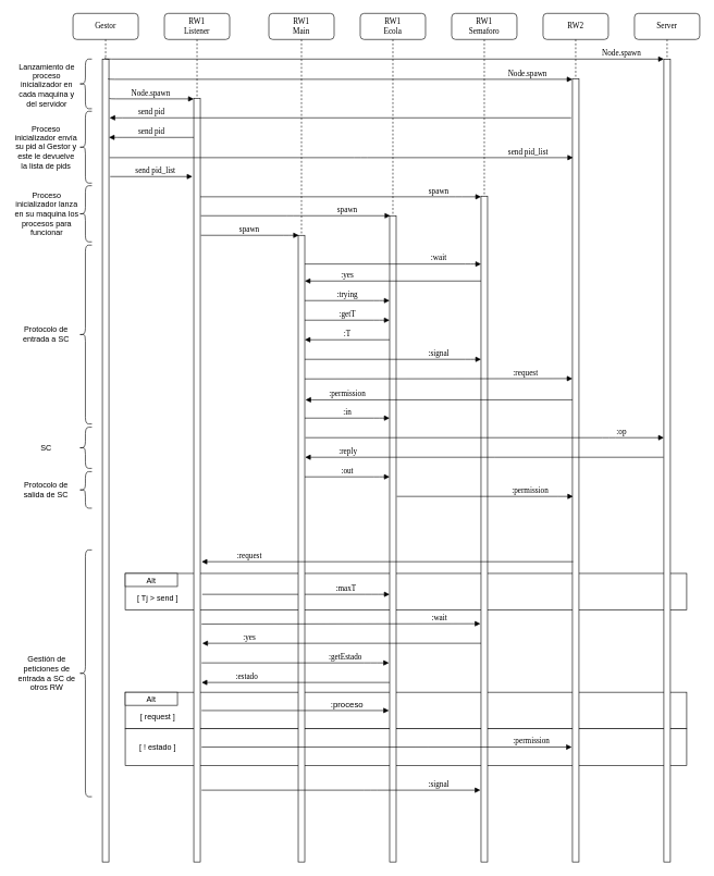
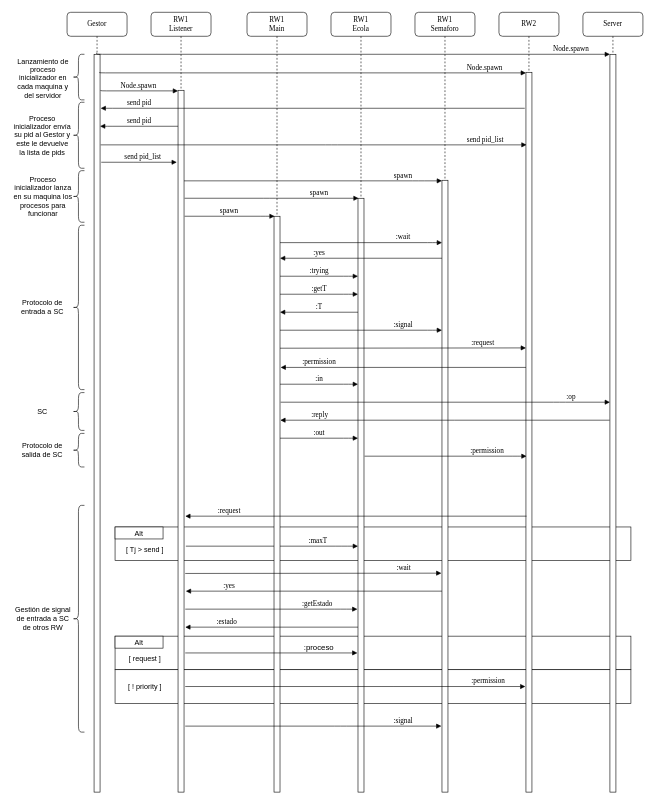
  <mxCell id="0" />
  <mxCell id="1" parent="0" />
  <mxCell id="2" value="" style="rounded=0;whiteSpace=wrap;html=1;" parent="1" vertex="1"><mxGeometry x="191" y="1060" width="860" height="56" as="geometry" /></mxCell>
  <mxCell id="3" value="" style="rounded=0;whiteSpace=wrap;html=1;" parent="1" vertex="1"><mxGeometry x="191" y="1060" width="80" height="20" as="geometry" /></mxCell>
  <mxCell id="4" value="" style="rounded=0;whiteSpace=wrap;html=1;" parent="1" vertex="1"><mxGeometry x="191" y="1116" width="860" height="56" as="geometry" /></mxCell>
  <mxCell id="5" value="Alt" style="text;html=1;strokeColor=none;fillColor=none;align=center;verticalAlign=middle;whiteSpace=wrap;rounded=0;" parent="1" vertex="1"><mxGeometry x="211" y="1061" width="40" height="19" as="geometry" /></mxCell>
  <mxCell id="6" value="[ request ]" style="text;html=1;strokeColor=none;fillColor=none;align=center;verticalAlign=middle;whiteSpace=wrap;rounded=0;" parent="1" vertex="1"><mxGeometry x="201" y="1088" width="80" height="20" as="geometry" /></mxCell>
- <mxCell id="7" value="[ ! estado ]" style="text;html=1;strokeColor=none;fillColor=none;align=center;verticalAlign=middle;whiteSpace=wrap;rounded=0;" parent="1" vertex="1"><mxGeometry x="201" y="1134" width="80" height="20" as="geometry" /></mxCell>
+ <mxCell id="7" value="[ ! priority ]" style="text;html=1;strokeColor=none;fillColor=none;align=center;verticalAlign=middle;whiteSpace=wrap;rounded=0;" parent="1" vertex="1"><mxGeometry x="201" y="1134" width="80" height="20" as="geometry" /></mxCell>
  <mxCell id="8" value="" style="rounded=0;whiteSpace=wrap;html=1;" parent="1" vertex="1"><mxGeometry x="191" y="878" width="860" height="56" as="geometry" /></mxCell>
  <mxCell id="9" value=":maxT" style="html=1;verticalAlign=bottom;endArrow=block;labelBackgroundColor=none;fontFamily=Verdana;fontSize=12;edgeStyle=elbowEdgeStyle;elbow=vertical;" parent="1" edge="1"><mxGeometry x="0.896" y="-52" relative="1" as="geometry"><mxPoint x="309" y="910" as="sourcePoint" /><mxPoint x="596" y="910" as="targetPoint" /><Array as="points"><mxPoint x="568" y="910" /><mxPoint x="588" y="899" /></Array><mxPoint x="-52" y="-52" as="offset" /></mxGeometry></mxCell>
  <mxCell id="10" value="RW1&lt;br&gt;Listener" style="shape=umlLifeline;perimeter=lifelinePerimeter;whiteSpace=wrap;html=1;container=1;collapsible=0;recursiveResize=0;outlineConnect=0;rounded=1;shadow=0;comic=0;labelBackgroundColor=none;strokeWidth=1;fontFamily=Verdana;fontSize=12;align=center;" parent="1" vertex="1"><mxGeometry x="251" y="20" width="100" height="1300" as="geometry" /></mxCell>
  <mxCell id="11" value="" style="html=1;points=[];perimeter=orthogonalPerimeter;rounded=0;shadow=0;comic=0;labelBackgroundColor=none;strokeWidth=1;fontFamily=Verdana;fontSize=12;align=center;" parent="10" vertex="1"><mxGeometry x="45" y="130" width="10" height="1170" as="geometry" /></mxCell>
  <mxCell id="12" value="RW1&lt;br&gt;Main" style="shape=umlLifeline;perimeter=lifelinePerimeter;whiteSpace=wrap;html=1;container=1;collapsible=0;recursiveResize=0;outlineConnect=0;rounded=1;shadow=0;comic=0;labelBackgroundColor=none;strokeWidth=1;fontFamily=Verdana;fontSize=12;align=center;" parent="1" vertex="1"><mxGeometry x="411" y="20" width="100" height="1300" as="geometry" /></mxCell>
  <mxCell id="13" value="" style="html=1;points=[];perimeter=orthogonalPerimeter;rounded=0;shadow=0;comic=0;labelBackgroundColor=none;strokeWidth=1;fontFamily=Verdana;fontSize=12;align=center;" parent="12" vertex="1"><mxGeometry x="45" y="340" width="10" height="960" as="geometry" /></mxCell>
  <mxCell id="14" value="RW1&lt;br&gt;Ecola" style="shape=umlLifeline;perimeter=lifelinePerimeter;whiteSpace=wrap;html=1;container=1;collapsible=0;recursiveResize=0;outlineConnect=0;rounded=1;shadow=0;comic=0;labelBackgroundColor=none;strokeWidth=1;fontFamily=Verdana;fontSize=12;align=center;" parent="1" vertex="1"><mxGeometry x="551" y="20" width="100" height="810" as="geometry" /></mxCell>
  <mxCell id="15" value="RW1&lt;br&gt;Semaforo" style="shape=umlLifeline;perimeter=lifelinePerimeter;whiteSpace=wrap;html=1;container=1;collapsible=0;recursiveResize=0;outlineConnect=0;rounded=1;shadow=0;comic=0;labelBackgroundColor=none;strokeWidth=1;fontFamily=Verdana;fontSize=12;align=center;" parent="1" vertex="1"><mxGeometry x="691" y="20" width="100" height="1300" as="geometry" /></mxCell>
  <mxCell id="16" value="" style="html=1;points=[];perimeter=orthogonalPerimeter;rounded=0;shadow=0;comic=0;labelBackgroundColor=none;strokeWidth=1;fontFamily=Verdana;fontSize=12;align=center;" parent="15" vertex="1"><mxGeometry x="45" y="280" width="10" height="1020" as="geometry" /></mxCell>
  <mxCell id="17" value="RW2" style="shape=umlLifeline;perimeter=lifelinePerimeter;whiteSpace=wrap;html=1;container=1;collapsible=0;recursiveResize=0;outlineConnect=0;rounded=1;shadow=0;comic=0;labelBackgroundColor=none;strokeWidth=1;fontFamily=Verdana;fontSize=12;align=center;" parent="1" vertex="1"><mxGeometry x="831" y="20" width="100" height="1300" as="geometry" /></mxCell>
  <mxCell id="18" value="" style="html=1;points=[];perimeter=orthogonalPerimeter;rounded=0;shadow=0;comic=0;labelBackgroundColor=none;strokeWidth=1;fontFamily=Verdana;fontSize=12;align=center;" parent="17" vertex="1"><mxGeometry x="45" y="100" width="10" height="1200" as="geometry" /></mxCell>
  <mxCell id="19" value="Server" style="shape=umlLifeline;perimeter=lifelinePerimeter;whiteSpace=wrap;html=1;container=1;collapsible=0;recursiveResize=0;outlineConnect=0;rounded=1;shadow=0;comic=0;labelBackgroundColor=none;strokeWidth=1;fontFamily=Verdana;fontSize=12;align=center;" parent="1" vertex="1"><mxGeometry x="971" y="20" width="100" height="1300" as="geometry" /></mxCell>
  <mxCell id="20" value="" style="html=1;points=[];perimeter=orthogonalPerimeter;rounded=0;shadow=0;comic=0;labelBackgroundColor=none;strokeWidth=1;fontFamily=Verdana;fontSize=12;align=center;" parent="19" vertex="1"><mxGeometry x="45" y="70" width="10" height="1230" as="geometry" /></mxCell>
  <mxCell id="21" value="Gestor" style="shape=umlLifeline;perimeter=lifelinePerimeter;whiteSpace=wrap;html=1;container=1;collapsible=0;recursiveResize=0;outlineConnect=0;rounded=1;shadow=0;comic=0;labelBackgroundColor=none;strokeWidth=1;fontFamily=Verdana;fontSize=12;align=center;" parent="1" vertex="1"><mxGeometry x="111" y="20" width="100" height="1300" as="geometry" /></mxCell>
  <mxCell id="22" value="" style="html=1;points=[];perimeter=orthogonalPerimeter;rounded=0;shadow=0;comic=0;labelBackgroundColor=none;strokeWidth=1;fontFamily=Verdana;fontSize=12;align=center;" parent="21" vertex="1"><mxGeometry x="45" y="70" width="10" height="1230" as="geometry" /></mxCell>
  <mxCell id="23" value="[ Tj &amp;gt; send ]" style="text;html=1;strokeColor=none;fillColor=none;align=center;verticalAlign=middle;whiteSpace=wrap;rounded=0;" parent="21" vertex="1"><mxGeometry x="90" y="887" width="80" height="20" as="geometry" /></mxCell>
  <mxCell id="24" value="Node.spawn" style="html=1;verticalAlign=bottom;endArrow=block;labelBackgroundColor=none;fontFamily=Verdana;fontSize=12;edgeStyle=elbowEdgeStyle;elbow=vertical;exitX=0.4;exitY=-0.002;exitDx=0;exitDy=0;exitPerimeter=0;" parent="1" source="22" target="20" edge="1"><mxGeometry x="0.848" relative="1" as="geometry"><mxPoint x="231" y="130" as="sourcePoint" /><mxPoint x="981" y="120" as="targetPoint" /><Array as="points"><mxPoint x="551" y="90" /><mxPoint x="571" y="79" /></Array><mxPoint as="offset" /></mxGeometry></mxCell>
  <mxCell id="25" value="Node.spawn" style="html=1;verticalAlign=bottom;endArrow=block;labelBackgroundColor=none;fontFamily=Verdana;fontSize=12;edgeStyle=elbowEdgeStyle;elbow=vertical;exitX=0.4;exitY=-0.002;exitDx=0;exitDy=0;exitPerimeter=0;" parent="1" edge="1"><mxGeometry x="0.805" relative="1" as="geometry"><mxPoint x="165" y="120" as="sourcePoint" /><mxPoint x="876" y="121" as="targetPoint" /><Array as="points"><mxPoint x="556" y="121" /><mxPoint x="576" y="110" /></Array><mxPoint as="offset" /></mxGeometry></mxCell>
  <mxCell id="26" value="Node.spawn" style="html=1;verticalAlign=bottom;endArrow=block;labelBackgroundColor=none;fontFamily=Verdana;fontSize=12;edgeStyle=elbowEdgeStyle;elbow=vertical;exitX=0.4;exitY=-0.002;exitDx=0;exitDy=0;exitPerimeter=0;" parent="1" edge="1"><mxGeometry x="-0.022" relative="1" as="geometry"><mxPoint x="167" y="150" as="sourcePoint" /><mxPoint x="296" y="151" as="targetPoint" /><Array as="points"><mxPoint x="556" y="151" /><mxPoint x="576" y="140" /></Array><mxPoint as="offset" /></mxGeometry></mxCell>
  <mxCell id="27" value="send pid" style="html=1;verticalAlign=bottom;endArrow=block;labelBackgroundColor=none;fontFamily=Verdana;fontSize=12;edgeStyle=elbowEdgeStyle;elbow=vertical;" parent="1" edge="1"><mxGeometry x="0.972" y="-54" relative="1" as="geometry"><mxPoint x="874" y="180" as="sourcePoint" /><mxPoint x="167" y="180" as="targetPoint" /><Array as="points"><mxPoint x="177" y="180" /><mxPoint x="548" y="171" /><mxPoint x="568" y="160" /></Array><mxPoint x="54" y="54" as="offset" /></mxGeometry></mxCell>
  <mxCell id="28" value="send pid" style="html=1;verticalAlign=bottom;endArrow=block;labelBackgroundColor=none;fontFamily=Verdana;fontSize=12;edgeStyle=elbowEdgeStyle;elbow=vertical;" parent="1" edge="1"><mxGeometry x="0.846" y="-55" relative="1" as="geometry"><mxPoint x="296" y="210" as="sourcePoint" /><mxPoint x="166" y="210" as="targetPoint" /><Array as="points"><mxPoint x="176" y="210" /><mxPoint x="547" y="201" /><mxPoint x="567" y="190" /></Array><mxPoint x="55" y="55" as="offset" /></mxGeometry></mxCell>
  <mxCell id="29" value="send pid_list" style="html=1;verticalAlign=bottom;endArrow=block;labelBackgroundColor=none;fontFamily=Verdana;fontSize=12;edgeStyle=elbowEdgeStyle;elbow=vertical;" parent="1" edge="1"><mxGeometry x="0.805" relative="1" as="geometry"><mxPoint x="167" y="241" as="sourcePoint" /><mxPoint x="877" y="241" as="targetPoint" /><Array as="points"><mxPoint x="552" y="241" /><mxPoint x="572" y="230" /></Array><mxPoint as="offset" /></mxGeometry></mxCell>
  <mxCell id="30" value="send pid_list" style="html=1;verticalAlign=bottom;endArrow=block;labelBackgroundColor=none;fontFamily=Verdana;fontSize=12;edgeStyle=elbowEdgeStyle;elbow=vertical;" parent="1" edge="1"><mxGeometry x="0.1" relative="1" as="geometry"><mxPoint x="168" y="270" as="sourcePoint" /><mxPoint x="294" y="270" as="targetPoint" /><Array as="points"><mxPoint x="231" y="270" /></Array><mxPoint as="offset" /></mxGeometry></mxCell>
  <mxCell id="31" value="" style="shape=curlyBracket;whiteSpace=wrap;html=1;rounded=1;" parent="1" vertex="1"><mxGeometry x="120" y="90" width="20" height="76" as="geometry" /></mxCell>
  <mxCell id="32" value="" style="shape=curlyBracket;whiteSpace=wrap;html=1;rounded=1;" parent="1" vertex="1"><mxGeometry x="120" y="170" width="20" height="110" as="geometry" /></mxCell>
  <mxCell id="33" value="spawn" style="html=1;verticalAlign=bottom;endArrow=block;labelBackgroundColor=none;fontFamily=Verdana;fontSize=12;edgeStyle=elbowEdgeStyle;elbow=vertical;entryX=0.5;entryY=0.484;entryDx=0;entryDy=0;entryPerimeter=0;" parent="1" edge="1"><mxGeometry x="0.819" y="-26" relative="1" as="geometry"><mxPoint x="306" y="301" as="sourcePoint" /><mxPoint x="736" y="301" as="targetPoint" /><Array as="points"><mxPoint x="697" y="301" /><mxPoint x="717" y="290" /></Array><mxPoint x="-26" y="-26" as="offset" /></mxGeometry></mxCell>
  <mxCell id="34" value="spawn" style="html=1;verticalAlign=bottom;endArrow=block;labelBackgroundColor=none;fontFamily=Verdana;fontSize=12;edgeStyle=elbowEdgeStyle;elbow=vertical;entryX=0.5;entryY=0.534;entryDx=0;entryDy=0;entryPerimeter=0;" parent="1" edge="1"><mxGeometry x="0.545" relative="1" as="geometry"><mxPoint x="307" y="330" as="sourcePoint" /><mxPoint x="597" y="330" as="targetPoint" /><Array as="points"><mxPoint x="448" y="330" /><mxPoint x="468" y="319" /></Array><mxPoint as="offset" /></mxGeometry></mxCell>
  <mxCell id="35" value="" style="html=1;points=[];perimeter=orthogonalPerimeter;rounded=0;shadow=0;comic=0;labelBackgroundColor=none;strokeWidth=1;fontFamily=Verdana;fontSize=12;align=center;" parent="1" vertex="1"><mxGeometry x="596" y="330" width="10" height="990" as="geometry" /></mxCell>
  <mxCell id="36" value="spawn" style="html=1;verticalAlign=bottom;endArrow=block;labelBackgroundColor=none;fontFamily=Verdana;fontSize=12;edgeStyle=elbowEdgeStyle;elbow=vertical;" parent="1" edge="1"><mxGeometry x="0.813" y="-62" relative="1" as="geometry"><mxPoint x="307" y="360" as="sourcePoint" /><mxPoint x="457" y="360" as="targetPoint" /><Array as="points"><mxPoint x="443" y="360" /><mxPoint x="463" y="349" /></Array><mxPoint x="-62" y="-62" as="offset" /></mxGeometry></mxCell>
  <mxCell id="37" value="" style="shape=curlyBracket;whiteSpace=wrap;html=1;rounded=1;" parent="1" vertex="1"><mxGeometry x="120" y="284" width="20" height="86" as="geometry" /></mxCell>
  <mxCell id="38" value="Lanzamiento de proceso inicializador en cada maquina y del servidor" style="text;html=1;strokeColor=none;fillColor=none;align=center;verticalAlign=middle;whiteSpace=wrap;rounded=0;" parent="1" vertex="1"><mxGeometry x="21" y="94" width="100" height="72" as="geometry" /></mxCell>
  <mxCell id="39" value="Proceso inicializador envía su pid al Gestor y este le devuelve la lista de pids" style="text;html=1;strokeColor=none;fillColor=none;align=center;verticalAlign=middle;whiteSpace=wrap;rounded=0;" parent="1" vertex="1"><mxGeometry x="20" y="189" width="100" height="72" as="geometry" /></mxCell>
  <mxCell id="40" value="Proceso inicializador lanza en su maquina los procesos para funcionar" style="text;html=1;strokeColor=none;fillColor=none;align=center;verticalAlign=middle;whiteSpace=wrap;rounded=0;" parent="1" vertex="1"><mxGeometry x="21" y="291" width="100" height="72" as="geometry" /></mxCell>
  <mxCell id="41" value=":wait" style="html=1;verticalAlign=bottom;endArrow=block;labelBackgroundColor=none;fontFamily=Verdana;fontSize=12;edgeStyle=elbowEdgeStyle;elbow=vertical;" parent="1" edge="1"><mxGeometry x="0.896" y="-51" relative="1" as="geometry"><mxPoint x="466" y="404" as="sourcePoint" /><mxPoint x="736" y="404" as="targetPoint" /><Array as="points"><mxPoint x="722" y="404" /><mxPoint x="742" y="393" /></Array><mxPoint x="-51" y="-51" as="offset" /></mxGeometry></mxCell>
  <mxCell id="42" value=":trying" style="html=1;verticalAlign=bottom;endArrow=block;labelBackgroundColor=none;fontFamily=Verdana;fontSize=12;edgeStyle=elbowEdgeStyle;elbow=vertical;" parent="1" edge="1"><mxGeometry x="0.785" y="-51" relative="1" as="geometry"><mxPoint x="466" y="460" as="sourcePoint" /><mxPoint x="596" y="460" as="targetPoint" /><Array as="points"><mxPoint x="582" y="460" /><mxPoint x="602" y="449" /></Array><mxPoint x="-51" y="-51" as="offset" /></mxGeometry></mxCell>
  <mxCell id="43" value=":yes" style="html=1;verticalAlign=bottom;endArrow=block;labelBackgroundColor=none;fontFamily=Verdana;fontSize=12;edgeStyle=elbowEdgeStyle;elbow=vertical;" parent="1" edge="1"><mxGeometry x="0.518" relative="1" as="geometry"><mxPoint x="736" y="430" as="sourcePoint" /><mxPoint x="466" y="430" as="targetPoint" /><Array as="points"><mxPoint x="601" y="430" /><mxPoint x="722" y="430" /></Array><mxPoint as="offset" /></mxGeometry></mxCell>
  <mxCell id="44" value=":getT" style="html=1;verticalAlign=bottom;endArrow=block;labelBackgroundColor=none;fontFamily=Verdana;fontSize=12;edgeStyle=elbowEdgeStyle;elbow=vertical;" parent="1" edge="1"><mxGeometry x="0.785" y="-51" relative="1" as="geometry"><mxPoint x="466" y="490" as="sourcePoint" /><mxPoint x="596" y="490" as="targetPoint" /><Array as="points"><mxPoint x="582" y="490" /><mxPoint x="602" y="479" /></Array><mxPoint x="-51" y="-51" as="offset" /></mxGeometry></mxCell>
  <mxCell id="45" value=":T" style="html=1;verticalAlign=bottom;endArrow=block;labelBackgroundColor=none;fontFamily=Verdana;fontSize=12;edgeStyle=elbowEdgeStyle;elbow=vertical;" parent="1" edge="1"><mxGeometry relative="1" as="geometry"><mxPoint x="596" y="520" as="sourcePoint" /><mxPoint x="466" y="520" as="targetPoint" /><Array as="points"><mxPoint x="531" y="520" /><mxPoint x="582" y="520" /></Array><mxPoint as="offset" /></mxGeometry></mxCell>
  <mxCell id="46" value=":signal" style="html=1;verticalAlign=bottom;endArrow=block;labelBackgroundColor=none;fontFamily=Verdana;fontSize=12;edgeStyle=elbowEdgeStyle;elbow=vertical;" parent="1" edge="1"><mxGeometry x="0.896" y="-51" relative="1" as="geometry"><mxPoint x="466" y="550" as="sourcePoint" /><mxPoint x="736" y="550" as="targetPoint" /><Array as="points"><mxPoint x="722" y="550" /><mxPoint x="742" y="539" /></Array><mxPoint x="-51" y="-51" as="offset" /></mxGeometry></mxCell>
  <mxCell id="47" value=":request" style="html=1;verticalAlign=bottom;endArrow=block;labelBackgroundColor=none;fontFamily=Verdana;fontSize=12;edgeStyle=elbowEdgeStyle;elbow=vertical;" parent="1" edge="1"><mxGeometry x="0.896" y="-51" relative="1" as="geometry"><mxPoint x="466" y="580" as="sourcePoint" /><mxPoint x="876" y="579.5" as="targetPoint" /><Array as="points"><mxPoint x="862" y="579.5" /><mxPoint x="882" y="568.5" /></Array><mxPoint x="-51" y="-51" as="offset" /></mxGeometry></mxCell>
  <mxCell id="48" value=":permission" style="html=1;verticalAlign=bottom;endArrow=block;labelBackgroundColor=none;fontFamily=Verdana;fontSize=12;edgeStyle=elbowEdgeStyle;elbow=vertical;" parent="1" edge="1"><mxGeometry x="0.98" y="-60" relative="1" as="geometry"><mxPoint x="876" y="612" as="sourcePoint" /><mxPoint x="467" y="612" as="targetPoint" /><Array as="points"><mxPoint x="471" y="612" /></Array><mxPoint x="60" y="60" as="offset" /></mxGeometry></mxCell>
  <mxCell id="49" value=":in" style="html=1;verticalAlign=bottom;endArrow=block;labelBackgroundColor=none;fontFamily=Verdana;fontSize=12;edgeStyle=elbowEdgeStyle;elbow=vertical;" parent="1" edge="1"><mxGeometry x="0.785" y="-51" relative="1" as="geometry"><mxPoint x="466" y="640" as="sourcePoint" /><mxPoint x="596" y="640" as="targetPoint" /><Array as="points"><mxPoint x="582" y="640" /><mxPoint x="602" y="629" /></Array><mxPoint x="-51" y="-51" as="offset" /></mxGeometry></mxCell>
  <mxCell id="50" value=":op" style="html=1;verticalAlign=bottom;endArrow=block;labelBackgroundColor=none;fontFamily=Verdana;fontSize=12;edgeStyle=elbowEdgeStyle;elbow=vertical;" parent="1" edge="1"><mxGeometry x="0.763" relative="1" as="geometry"><mxPoint x="467" y="670" as="sourcePoint" /><mxPoint x="1016" y="670" as="targetPoint" /><Array as="points"><mxPoint x="932" y="670" /><mxPoint x="952" y="659" /></Array><mxPoint as="offset" /></mxGeometry></mxCell>
  <mxCell id="51" value=":reply" style="html=1;verticalAlign=bottom;endArrow=block;labelBackgroundColor=none;fontFamily=Verdana;fontSize=12;edgeStyle=elbowEdgeStyle;elbow=vertical;" parent="1" edge="1"><mxGeometry x="0.763" relative="1" as="geometry"><mxPoint x="1015.5" y="700" as="sourcePoint" /><mxPoint x="466.5" y="700" as="targetPoint" /><Array as="points"><mxPoint x="746.5" y="700" /><mxPoint x="931.5" y="700" /></Array><mxPoint as="offset" /></mxGeometry></mxCell>
  <mxCell id="52" value=":out" style="html=1;verticalAlign=bottom;endArrow=block;labelBackgroundColor=none;fontFamily=Verdana;fontSize=12;edgeStyle=elbowEdgeStyle;elbow=vertical;" parent="1" edge="1"><mxGeometry x="0.785" y="-51" relative="1" as="geometry"><mxPoint x="466" y="730" as="sourcePoint" /><mxPoint x="596" y="730" as="targetPoint" /><Array as="points"><mxPoint x="582" y="730" /><mxPoint x="602" y="719" /></Array><mxPoint x="-51" y="-51" as="offset" /></mxGeometry></mxCell>
  <mxCell id="53" value=":permission" style="html=1;verticalAlign=bottom;endArrow=block;labelBackgroundColor=none;fontFamily=Verdana;fontSize=12;edgeStyle=elbowEdgeStyle;elbow=vertical;" parent="1" edge="1"><mxGeometry x="0.896" y="-52" relative="1" as="geometry"><mxPoint x="607" y="760" as="sourcePoint" /><mxPoint x="877" y="760" as="targetPoint" /><Array as="points"><mxPoint x="863" y="760" /><mxPoint x="883" y="749" /></Array><mxPoint x="-52" y="-52" as="offset" /></mxGeometry></mxCell>
  <mxCell id="54" value="" style="shape=curlyBracket;whiteSpace=wrap;html=1;rounded=1;" parent="1" vertex="1"><mxGeometry x="120" y="375" width="20" height="274" as="geometry" /></mxCell>
  <mxCell id="55" value="" style="shape=curlyBracket;whiteSpace=wrap;html=1;rounded=1;" parent="1" vertex="1"><mxGeometry x="120" y="654" width="20" height="63" as="geometry" /></mxCell>
  <mxCell id="56" value="" style="shape=curlyBracket;whiteSpace=wrap;html=1;rounded=1;" parent="1" vertex="1"><mxGeometry x="120" y="722" width="20" height="56" as="geometry" /></mxCell>
  <mxCell id="57" value="Protocolo de entrada a SC" style="text;html=1;strokeColor=none;fillColor=none;align=center;verticalAlign=middle;whiteSpace=wrap;rounded=0;" parent="1" vertex="1"><mxGeometry x="20" y="476" width="100" height="72" as="geometry" /></mxCell>
  <mxCell id="58" value="SC" style="text;html=1;strokeColor=none;fillColor=none;align=center;verticalAlign=middle;whiteSpace=wrap;rounded=0;" parent="1" vertex="1"><mxGeometry x="20" y="650" width="100" height="72" as="geometry" /></mxCell>
  <mxCell id="59" value="Protocolo de salida de SC" style="text;html=1;strokeColor=none;fillColor=none;align=center;verticalAlign=middle;whiteSpace=wrap;rounded=0;" parent="1" vertex="1"><mxGeometry x="20" y="714" width="100" height="72" as="geometry" /></mxCell>
  <mxCell id="60" value=":request" style="html=1;verticalAlign=bottom;endArrow=block;labelBackgroundColor=none;fontFamily=Verdana;fontSize=12;edgeStyle=elbowEdgeStyle;elbow=vertical;" parent="1" edge="1"><mxGeometry x="0.743" relative="1" as="geometry"><mxPoint x="877" y="860" as="sourcePoint" /><mxPoint x="308" y="860" as="targetPoint" /><Array as="points"><mxPoint x="591" y="860" /><mxPoint x="776" y="860" /></Array><mxPoint as="offset" /></mxGeometry></mxCell>
  <mxCell id="61" value=":wait" style="html=1;verticalAlign=bottom;endArrow=block;labelBackgroundColor=none;fontFamily=Verdana;fontSize=12;edgeStyle=elbowEdgeStyle;elbow=vertical;" parent="1" edge="1"><mxGeometry x="0.701" relative="1" as="geometry"><mxPoint x="308" y="955.5" as="sourcePoint" /><mxPoint x="735" y="955" as="targetPoint" /><Array as="points"><mxPoint x="702" y="955" /><mxPoint x="722" y="944" /></Array><mxPoint as="offset" /></mxGeometry></mxCell>
  <mxCell id="62" value=":yes" style="html=1;verticalAlign=bottom;endArrow=block;labelBackgroundColor=none;fontFamily=Verdana;fontSize=12;edgeStyle=elbowEdgeStyle;elbow=vertical;" parent="1" edge="1"><mxGeometry x="1" y="72" relative="1" as="geometry"><mxPoint x="736" y="985" as="sourcePoint" /><mxPoint x="309" y="985.5" as="targetPoint" /><Array as="points"><mxPoint x="708" y="985" /></Array><mxPoint as="offset" /></mxGeometry></mxCell>
  <mxCell id="63" value=":getEstado" style="html=1;verticalAlign=bottom;endArrow=block;labelBackgroundColor=none;fontFamily=Verdana;fontSize=12;edgeStyle=elbowEdgeStyle;elbow=vertical;" parent="1" edge="1"><mxGeometry x="0.896" y="-52" relative="1" as="geometry"><mxPoint x="308" y="1015" as="sourcePoint" /><mxPoint x="595" y="1015" as="targetPoint" /><Array as="points"><mxPoint x="567" y="1015" /><mxPoint x="587" y="1004" /></Array><mxPoint x="-52" y="-52" as="offset" /></mxGeometry></mxCell>
  <mxCell id="64" value=":estado" style="html=1;verticalAlign=bottom;endArrow=block;labelBackgroundColor=none;fontFamily=Verdana;fontSize=12;edgeStyle=elbowEdgeStyle;elbow=vertical;" parent="1" edge="1"><mxGeometry x="0.518" relative="1" as="geometry"><mxPoint x="596" y="1045" as="sourcePoint" /><mxPoint x="308" y="1045" as="targetPoint" /><Array as="points"><mxPoint x="451" y="1045" /><mxPoint x="572" y="1045" /></Array><mxPoint as="offset" /></mxGeometry></mxCell>
  <mxCell id="65" value="" style="rounded=0;whiteSpace=wrap;html=1;" parent="1" vertex="1"><mxGeometry x="191" y="878" width="80" height="20" as="geometry" /></mxCell>
  <mxCell id="66" value="Alt" style="text;html=1;strokeColor=none;fillColor=none;align=center;verticalAlign=middle;whiteSpace=wrap;rounded=0;" parent="1" vertex="1"><mxGeometry x="211" y="879" width="40" height="19" as="geometry" /></mxCell>
  <mxCell id="67" value=":signal" style="html=1;verticalAlign=bottom;endArrow=block;labelBackgroundColor=none;fontFamily=Verdana;fontSize=12;edgeStyle=elbowEdgeStyle;elbow=vertical;" edge="1" parent="1"><mxGeometry x="0.7" relative="1" as="geometry"><mxPoint x="308" y="1210" as="sourcePoint" /><mxPoint x="735" y="1210" as="targetPoint" /><Array as="points"><mxPoint x="567" y="1210" /><mxPoint x="587" y="1199" /></Array><mxPoint as="offset" /></mxGeometry></mxCell>
  <mxCell id="68" value=":permission" style="html=1;verticalAlign=bottom;endArrow=block;labelBackgroundColor=none;fontFamily=Verdana;fontSize=12;edgeStyle=elbowEdgeStyle;elbow=vertical;" edge="1" parent="1"><mxGeometry x="0.782" relative="1" as="geometry"><mxPoint x="308" y="1144" as="sourcePoint" /><mxPoint x="875" y="1144" as="targetPoint" /><Array as="points"><mxPoint x="646" y="1144" /></Array><mxPoint as="offset" /></mxGeometry></mxCell>
  <mxCell id="69" value="" style="endArrow=block;html=1;endFill=1;" edge="1" parent="1"><mxGeometry width="50" height="50" relative="1" as="geometry"><mxPoint x="308" y="1088" as="sourcePoint" /><mxPoint x="595" y="1088" as="targetPoint" /></mxGeometry></mxCell>
  <mxCell id="70" value=":proceso" style="text;html=1;strokeColor=none;fillColor=none;align=center;verticalAlign=middle;whiteSpace=wrap;rounded=0;fontSize=13;" vertex="1" parent="1"><mxGeometry x="501" y="1074" width="60" height="10" as="geometry" /></mxCell>
  <mxCell id="71" value="" style="shape=curlyBracket;whiteSpace=wrap;html=1;rounded=1;" vertex="1" parent="1"><mxGeometry x="120" y="842" width="20" height="378" as="geometry" /></mxCell>
- <mxCell id="72" value="Gestión de peticiones de entrada a SC de otros RW" style="text;html=1;strokeColor=none;fillColor=none;align=center;verticalAlign=middle;whiteSpace=wrap;rounded=0;" vertex="1" parent="1"><mxGeometry x="21" y="995" width="100" height="72" as="geometry" /></mxCell>
+ <mxCell id="72" value="Gestión de signal de entrada a SC de otros RW" style="text;html=1;strokeColor=none;fillColor=none;align=center;verticalAlign=middle;whiteSpace=wrap;rounded=0;" vertex="1" parent="1"><mxGeometry x="21" y="995" width="100" height="72" as="geometry" /></mxCell>
